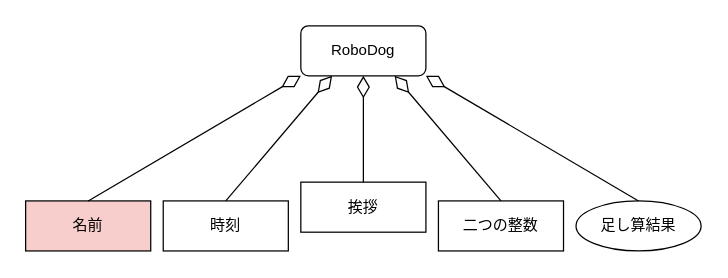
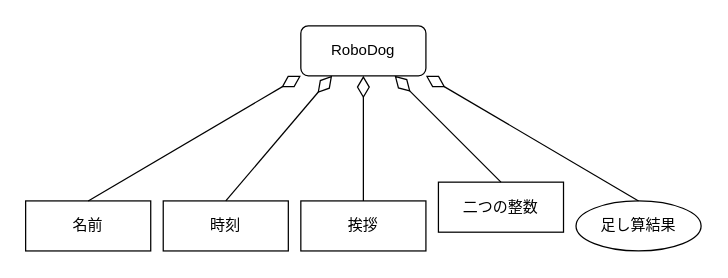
  <mxCell id="0" />
  <mxCell id="1" parent="0" />
  <mxCell id="2" value="RoboDog" style="whiteSpace=wrap;html=1;rounded=1;" vertex="1" parent="1"><mxGeometry x="240" y="20" width="100" height="40" as="geometry" /></mxCell>
- <mxCell id="3" value="名前" style="rounded=0;whiteSpace=wrap;html=1;fillColor=#f8cecc;" vertex="1" parent="1"><mxGeometry x="20" y="160" width="100" height="40" as="geometry" /></mxCell>
+ <mxCell id="3" value="名前" style="rounded=0;whiteSpace=wrap;html=1;" vertex="1" parent="1"><mxGeometry x="20" y="160" width="100" height="40" as="geometry" /></mxCell>
  <mxCell id="4" value="" style="endArrow=diamondThin;html=1;rounded=0;entryX=0;entryY=1;entryDx=0;entryDy=0;exitX=0.5;exitY=0;exitDx=0;exitDy=0;endFill=0;endSize=15;" edge="1" parent="1" source="3" target="2"><mxGeometry width="50" height="50" relative="1" as="geometry"><mxPoint x="270" y="270" as="sourcePoint" /><mxPoint x="320" y="220" as="targetPoint" /></mxGeometry></mxCell>
- <mxCell id="5" value="挨拶" style="rounded=0;whiteSpace=wrap;html=1;" vertex="1" parent="1"><mxGeometry x="240" y="145" width="100" height="40" as="geometry" /></mxCell>
+ <mxCell id="5" value="挨拶" style="rounded=0;whiteSpace=wrap;html=1;" vertex="1" parent="1"><mxGeometry x="240" y="160" width="100" height="40" as="geometry" /></mxCell>
  <mxCell id="6" value="" style="endArrow=diamondThin;html=1;rounded=0;entryX=0.5;entryY=1;entryDx=0;entryDy=0;exitX=0.5;exitY=0;exitDx=0;exitDy=0;endFill=0;endSize=15;" edge="1" parent="1" source="5" target="2"><mxGeometry width="50" height="50" relative="1" as="geometry"><mxPoint x="320" y="320" as="sourcePoint" /><mxPoint x="340" y="110" as="targetPoint" /></mxGeometry></mxCell>
  <mxCell id="7" value="時刻" style="rounded=0;whiteSpace=wrap;html=1;" vertex="1" parent="1"><mxGeometry x="130" y="160" width="100" height="40" as="geometry" /></mxCell>
  <mxCell id="8" value="" style="endArrow=diamondThin;html=1;rounded=0;entryX=0.25;entryY=1;entryDx=0;entryDy=0;exitX=0.5;exitY=0;exitDx=0;exitDy=0;endFill=0;endSize=15;" edge="1" parent="1" source="7" target="2"><mxGeometry width="50" height="50" relative="1" as="geometry"><mxPoint x="210" y="270" as="sourcePoint" /><mxPoint x="230" y="60" as="targetPoint" /></mxGeometry></mxCell>
  <mxCell id="9" value="足し算結果" style="ellipse;whiteSpace=wrap;html=1;" vertex="1" parent="1"><mxGeometry x="460" y="160" width="100" height="40" as="geometry" /></mxCell>
  <mxCell id="10" value="" style="endArrow=diamondThin;html=1;rounded=0;entryX=1;entryY=1;entryDx=0;entryDy=0;exitX=0.5;exitY=0;exitDx=0;exitDy=0;endFill=0;endSize=15;" edge="1" parent="1" source="9" target="2"><mxGeometry width="50" height="50" relative="1" as="geometry"><mxPoint x="520" y="500" as="sourcePoint" /><mxPoint x="540" y="290" as="targetPoint" /></mxGeometry></mxCell>
- <mxCell id="11" value="二つの整数" style="rounded=0;whiteSpace=wrap;html=1;" vertex="1" parent="1"><mxGeometry x="350" y="160" width="100" height="40" as="geometry" /></mxCell>
+ <mxCell id="11" value="二つの整数" style="rounded=0;whiteSpace=wrap;html=1;" vertex="1" parent="1"><mxGeometry x="350" y="145" width="100" height="40" as="geometry" /></mxCell>
  <mxCell id="12" value="" style="endArrow=diamondThin;html=1;rounded=0;entryX=0.75;entryY=1;entryDx=0;entryDy=0;exitX=0.5;exitY=0;exitDx=0;exitDy=0;endFill=0;endSize=15;" edge="1" parent="1" source="11" target="2"><mxGeometry width="50" height="50" relative="1" as="geometry"><mxPoint x="380" y="270" as="sourcePoint" /><mxPoint x="400" y="60" as="targetPoint" /></mxGeometry></mxCell>
